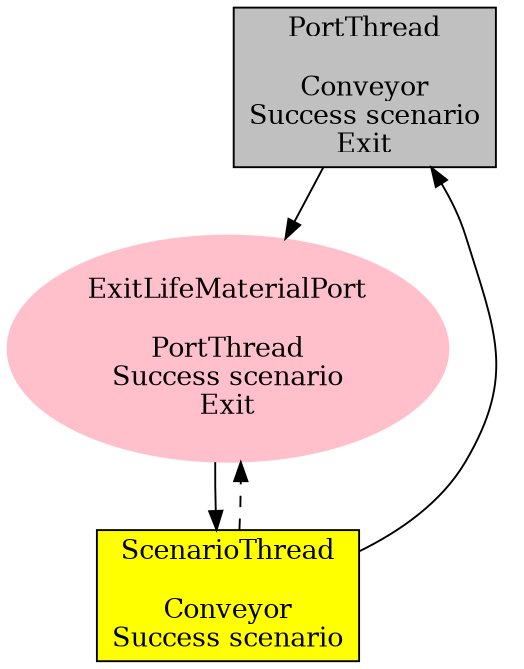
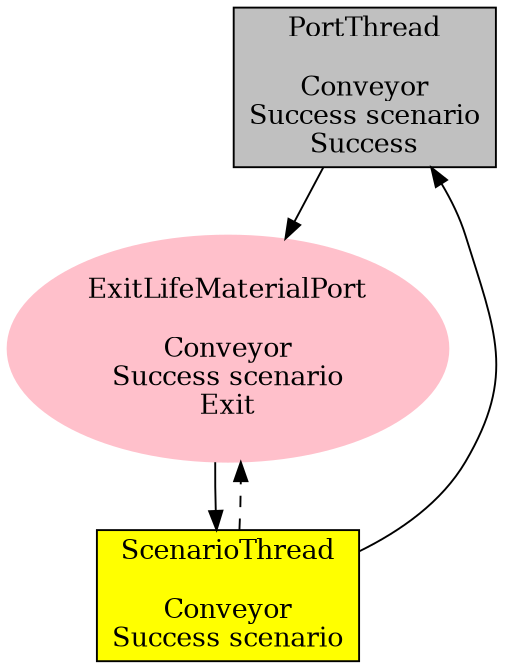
  digraph {
    node [shape=box style=filled]
-   n1 [fillcolor=gray label="PortThread\n\nConveyor\nSuccess scenario\nExit"]
-   n2 [color=pink label="ExitLifeMaterialPort\n\nPortThread\nSuccess scenario\nExit" shape=ellipse]
+   n1 [fillcolor=gray label="PortThread\n\nConveyor\nSuccess scenario\nSuccess"]
+   n2 [color=pink label="ExitLifeMaterialPort\n\nConveyor\nSuccess scenario\nExit" shape=ellipse]
    n3 [fillcolor=yellow label="ScenarioThread\n\nConveyor\nSuccess scenario"]
    n1 -> n2 [style=solid]
    n2 -> n3
    n3 -> n1
    n3 -> n2 [style=dashed]
  }
